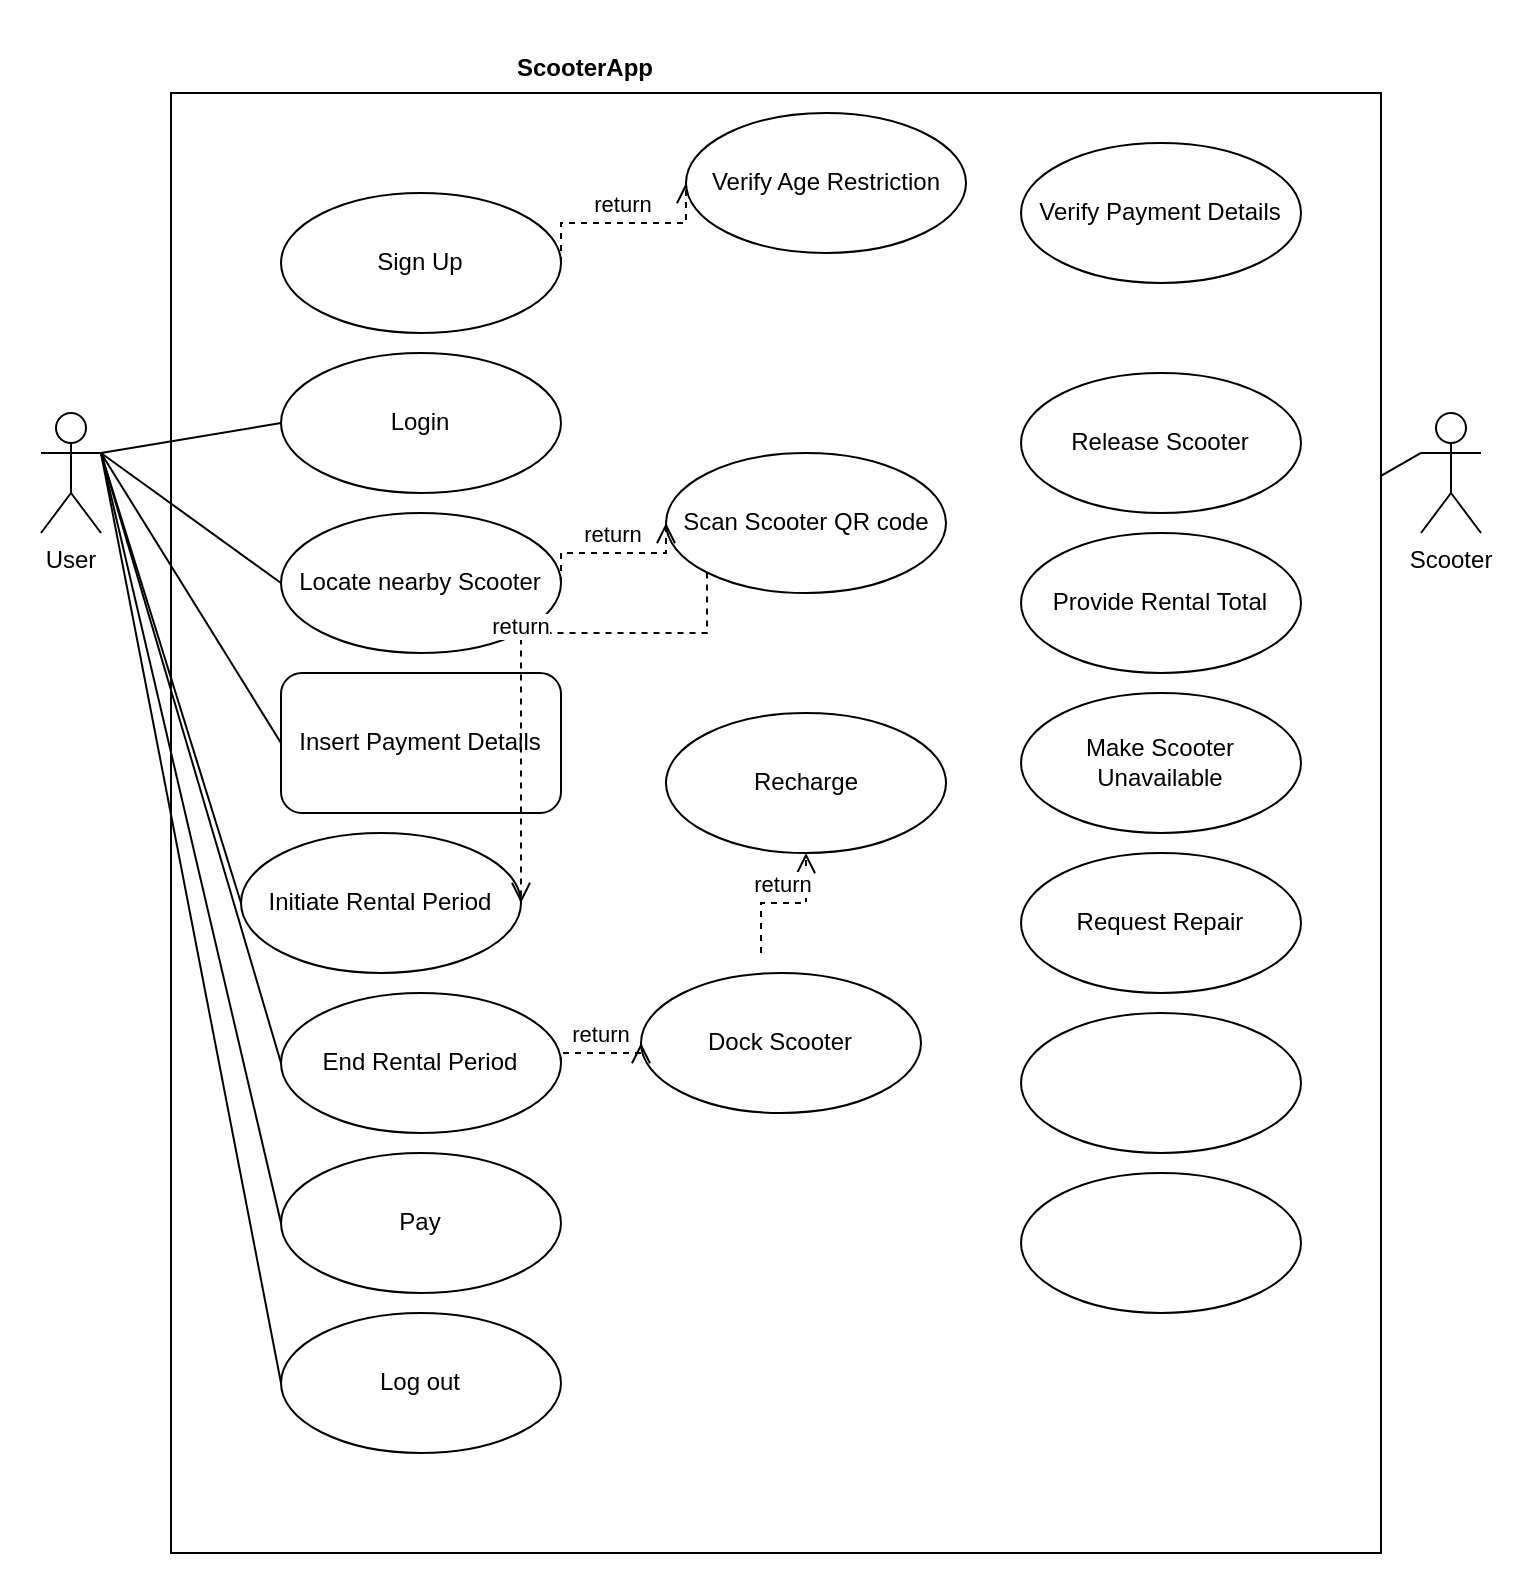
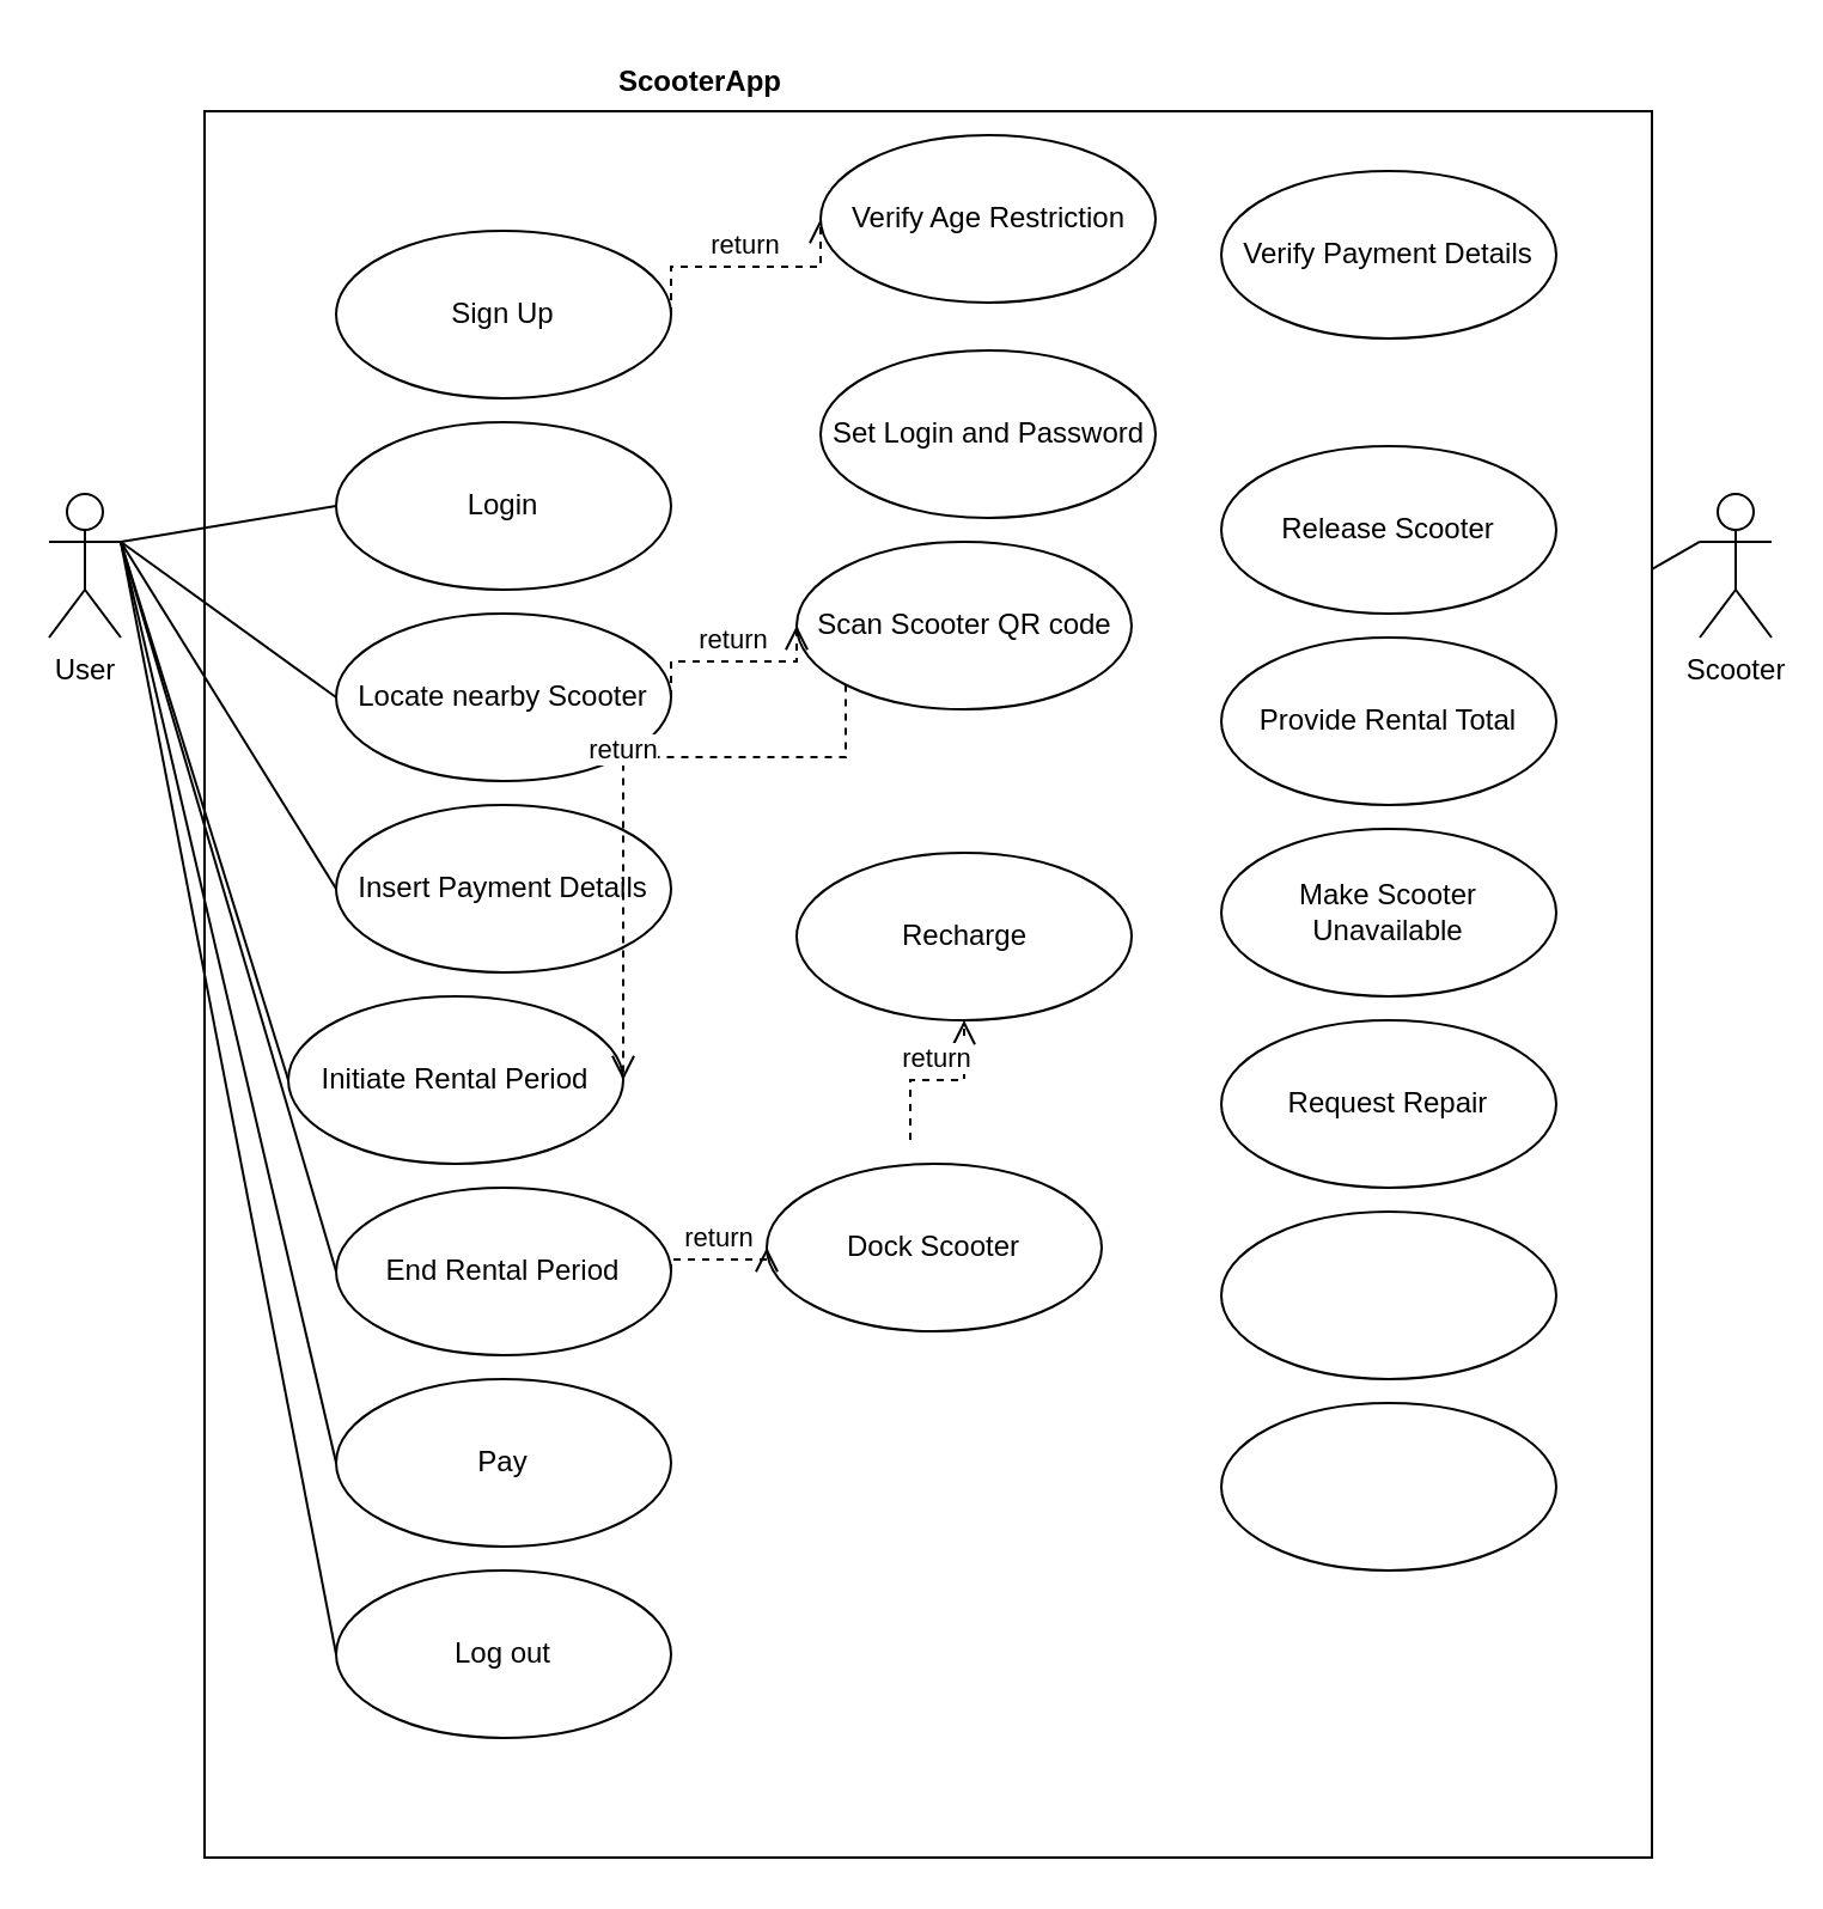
  <mxCell id="0" />
  <mxCell id="1" parent="0" />
  <mxCell id="2" value="User" style="shape=umlActor;verticalLabelPosition=bottom;verticalAlign=top;html=1;" vertex="1" parent="1"><mxGeometry x="20" y="206" width="30" height="60" as="geometry" /></mxCell>
  <mxCell id="3" value="Scooter" style="shape=umlActor;verticalLabelPosition=bottom;verticalAlign=top;html=1;" vertex="1" parent="1"><mxGeometry x="710" y="206" width="30" height="60" as="geometry" /></mxCell>
  <mxCell id="4" value="" style="whiteSpace=wrap;html=1;verticalAlign=top;" vertex="1" parent="1"><mxGeometry x="85" y="46" width="605" height="730" as="geometry" /></mxCell>
  <mxCell id="5" value="ScooterApp" style="text;align=center;fontStyle=1;verticalAlign=middle;spacingLeft=3;spacingRight=3;strokeColor=none;rotatable=0;points=[[0,0.5],[1,0.5]];portConstraint=eastwest;" vertex="1" parent="1"><mxGeometry x="252.5" y="20" width="80" height="26" as="geometry" /></mxCell>
  <mxCell id="6" value="Sign Up" style="ellipse;whiteSpace=wrap;html=1;" vertex="1" parent="1"><mxGeometry x="140" y="96" width="140" height="70" as="geometry" /></mxCell>
  <mxCell id="7" value="Login" style="ellipse;whiteSpace=wrap;html=1;" vertex="1" parent="1"><mxGeometry x="140" y="176" width="140" height="70" as="geometry" /></mxCell>
- <mxCell id="8" value="Insert Payment Details" style="whiteSpace=wrap;html=1;rounded=1;" vertex="1" parent="1"><mxGeometry x="140" y="336" width="140" height="70" as="geometry" /></mxCell>
+ <mxCell id="8" value="Insert Payment Details" style="ellipse;whiteSpace=wrap;html=1;" vertex="1" parent="1"><mxGeometry x="140" y="336" width="140" height="70" as="geometry" /></mxCell>
  <mxCell id="9" value="Locate nearby Scooter" style="ellipse;whiteSpace=wrap;html=1;" vertex="1" parent="1"><mxGeometry x="140" y="256" width="140" height="70" as="geometry" /></mxCell>
  <mxCell id="10" value="Scan Scooter QR code" style="ellipse;whiteSpace=wrap;html=1;" vertex="1" parent="1"><mxGeometry x="332.5" y="226" width="140" height="70" as="geometry" /></mxCell>
  <mxCell id="11" value="Pay" style="ellipse;whiteSpace=wrap;html=1;" vertex="1" parent="1"><mxGeometry x="140" y="576" width="140" height="70" as="geometry" /></mxCell>
  <mxCell id="12" value="End Rental Period" style="ellipse;whiteSpace=wrap;html=1;" vertex="1" parent="1"><mxGeometry x="140" y="496" width="140" height="70" as="geometry" /></mxCell>
  <mxCell id="13" value="Initiate Rental Period" style="ellipse;whiteSpace=wrap;html=1;" vertex="1" parent="1"><mxGeometry x="120" y="416" width="140" height="70" as="geometry" /></mxCell>
  <mxCell id="14" value="return" style="html=1;verticalAlign=bottom;endArrow=open;dashed=1;endSize=8;edgeStyle=elbowEdgeStyle;elbow=vertical;curved=0;rounded=0;exitX=1;exitY=0.5;exitDx=0;exitDy=0;entryX=0;entryY=0.5;entryDx=0;entryDy=0;" edge="1" parent="1" source="6" target="33"><mxGeometry relative="1" as="geometry"><mxPoint x="430" y="346" as="sourcePoint" /><mxPoint x="350" y="346" as="targetPoint" /></mxGeometry></mxCell>
  <mxCell id="15" value="" style="endArrow=none;html=1;rounded=0;entryX=0;entryY=0.5;entryDx=0;entryDy=0;" edge="1" parent="1" target="7"><mxGeometry width="50" height="50" relative="1" as="geometry"><mxPoint x="50" y="226" as="sourcePoint" /><mxPoint x="150" y="141" as="targetPoint" /></mxGeometry></mxCell>
  <mxCell id="16" value="" style="endArrow=none;html=1;rounded=0;entryX=0;entryY=0.5;entryDx=0;entryDy=0;" edge="1" parent="1" target="9"><mxGeometry width="50" height="50" relative="1" as="geometry"><mxPoint x="50" y="226" as="sourcePoint" /><mxPoint x="150" y="221" as="targetPoint" /></mxGeometry></mxCell>
  <mxCell id="17" value="" style="endArrow=none;html=1;rounded=0;entryX=0;entryY=0.5;entryDx=0;entryDy=0;" edge="1" parent="1" target="8"><mxGeometry width="50" height="50" relative="1" as="geometry"><mxPoint x="50" y="226" as="sourcePoint" /><mxPoint x="150" y="301" as="targetPoint" /></mxGeometry></mxCell>
  <mxCell id="18" value="" style="endArrow=none;html=1;rounded=0;entryX=0;entryY=0.5;entryDx=0;entryDy=0;exitX=1;exitY=0.333;exitDx=0;exitDy=0;exitPerimeter=0;" edge="1" parent="1" source="2" target="13"><mxGeometry width="50" height="50" relative="1" as="geometry"><mxPoint x="60" y="236" as="sourcePoint" /><mxPoint x="150" y="381" as="targetPoint" /></mxGeometry></mxCell>
  <mxCell id="19" value="" style="endArrow=none;html=1;rounded=0;entryX=0;entryY=0.5;entryDx=0;entryDy=0;" edge="1" parent="1" target="12"><mxGeometry width="50" height="50" relative="1" as="geometry"><mxPoint x="50" y="226" as="sourcePoint" /><mxPoint x="150" y="461" as="targetPoint" /></mxGeometry></mxCell>
  <mxCell id="20" value="" style="endArrow=none;html=1;rounded=0;entryX=0;entryY=0.5;entryDx=0;entryDy=0;" edge="1" parent="1" target="11"><mxGeometry width="50" height="50" relative="1" as="geometry"><mxPoint x="50" y="226" as="sourcePoint" /><mxPoint x="150" y="541" as="targetPoint" /></mxGeometry></mxCell>
  <mxCell id="21" value="" style="endArrow=none;html=1;rounded=0;entryX=0;entryY=0.333;entryDx=0;entryDy=0;entryPerimeter=0;" edge="1" parent="1" source="4" target="3"><mxGeometry width="50" height="50" relative="1" as="geometry"><mxPoint x="60" y="236" as="sourcePoint" /><mxPoint x="150" y="621" as="targetPoint" /></mxGeometry></mxCell>
  <mxCell id="22" value="Verify Payment Details" style="ellipse;whiteSpace=wrap;html=1;" vertex="1" parent="1"><mxGeometry x="510" y="71" width="140" height="70" as="geometry" /></mxCell>
  <mxCell id="23" value="Release Scooter" style="ellipse;whiteSpace=wrap;html=1;" vertex="1" parent="1"><mxGeometry x="510" y="186" width="140" height="70" as="geometry" /></mxCell>
  <mxCell id="24" value="Make Scooter Unavailable" style="ellipse;whiteSpace=wrap;html=1;" vertex="1" parent="1"><mxGeometry x="510" y="346" width="140" height="70" as="geometry" /></mxCell>
  <mxCell id="25" value="Provide Rental Total" style="ellipse;whiteSpace=wrap;html=1;" vertex="1" parent="1"><mxGeometry x="510" y="266" width="140" height="70" as="geometry" /></mxCell>
  <mxCell id="26" value="Request Repair" style="ellipse;whiteSpace=wrap;html=1;" vertex="1" parent="1"><mxGeometry x="510" y="426" width="140" height="70" as="geometry" /></mxCell>
  <mxCell id="27" value="" style="ellipse;whiteSpace=wrap;html=1;" vertex="1" parent="1"><mxGeometry x="510" y="586" width="140" height="70" as="geometry" /></mxCell>
  <mxCell id="28" value="" style="ellipse;whiteSpace=wrap;html=1;" vertex="1" parent="1"><mxGeometry x="510" y="506" width="140" height="70" as="geometry" /></mxCell>
  <mxCell id="29" value="Dock Scooter" style="ellipse;whiteSpace=wrap;html=1;" vertex="1" parent="1"><mxGeometry x="320" y="486" width="140" height="70" as="geometry" /></mxCell>
  <mxCell id="30" value="return" style="html=1;verticalAlign=bottom;endArrow=open;dashed=1;endSize=8;edgeStyle=elbowEdgeStyle;elbow=vertical;curved=0;rounded=0;exitX=1;exitY=0.5;exitDx=0;exitDy=0;entryX=0;entryY=0.5;entryDx=0;entryDy=0;" edge="1" parent="1" source="12" target="29"><mxGeometry relative="1" as="geometry"><mxPoint x="290" y="301" as="sourcePoint" /><mxPoint x="342.5" y="271" as="targetPoint" /></mxGeometry></mxCell>
  <mxCell id="31" value="Recharge" style="ellipse;whiteSpace=wrap;html=1;" vertex="1" parent="1"><mxGeometry x="332.5" y="356" width="140" height="70" as="geometry" /></mxCell>
  <mxCell id="32" value="return" style="html=1;verticalAlign=bottom;endArrow=open;dashed=1;endSize=8;edgeStyle=elbowEdgeStyle;elbow=vertical;curved=0;rounded=0;entryX=0.5;entryY=1;entryDx=0;entryDy=0;" edge="1" parent="1" target="31"><mxGeometry relative="1" as="geometry"><mxPoint x="380" y="476" as="sourcePoint" /><mxPoint x="330" y="531" as="targetPoint" /></mxGeometry></mxCell>
  <mxCell id="33" value="Verify Age Restriction" style="ellipse;whiteSpace=wrap;html=1;" vertex="1" parent="1"><mxGeometry x="342.5" y="56" width="140" height="70" as="geometry" /></mxCell>
+ <mxCell id="34" value="Set Login and Password" style="ellipse;whiteSpace=wrap;html=1;" vertex="1" parent="1"><mxGeometry x="342.5" y="146" width="140" height="70" as="geometry" /></mxCell>
  <mxCell id="35" value="return" style="html=1;verticalAlign=bottom;endArrow=open;dashed=1;endSize=8;edgeStyle=elbowEdgeStyle;elbow=vertical;curved=0;rounded=0;exitX=1;exitY=0.5;exitDx=0;exitDy=0;entryX=0;entryY=0.5;entryDx=0;entryDy=0;" edge="1" parent="1" source="9" target="10"><mxGeometry relative="1" as="geometry"><mxPoint x="290" y="141" as="sourcePoint" /><mxPoint x="352.5" y="191" as="targetPoint" /></mxGeometry></mxCell>
  <mxCell id="36" value="return" style="html=1;verticalAlign=bottom;endArrow=open;dashed=1;endSize=8;edgeStyle=elbowEdgeStyle;elbow=vertical;curved=0;rounded=0;entryX=1;entryY=0.5;entryDx=0;entryDy=0;exitX=0;exitY=1;exitDx=0;exitDy=0;" edge="1" parent="1" source="10" target="13"><mxGeometry relative="1" as="geometry"><mxPoint x="290" y="301" as="sourcePoint" /><mxPoint x="342.5" y="271" as="targetPoint" /><Array as="points"><mxPoint x="320" y="316" /></Array></mxGeometry></mxCell>
  <mxCell id="37" value="Log out" style="ellipse;whiteSpace=wrap;html=1;" vertex="1" parent="1"><mxGeometry x="140" y="656" width="140" height="70" as="geometry" /></mxCell>
  <mxCell id="38" value="" style="endArrow=none;html=1;rounded=0;entryX=0;entryY=0.5;entryDx=0;entryDy=0;" edge="1" parent="1" target="37"><mxGeometry width="50" height="50" relative="1" as="geometry"><mxPoint x="50" y="226" as="sourcePoint" /><mxPoint x="150" y="621" as="targetPoint" /></mxGeometry></mxCell>
